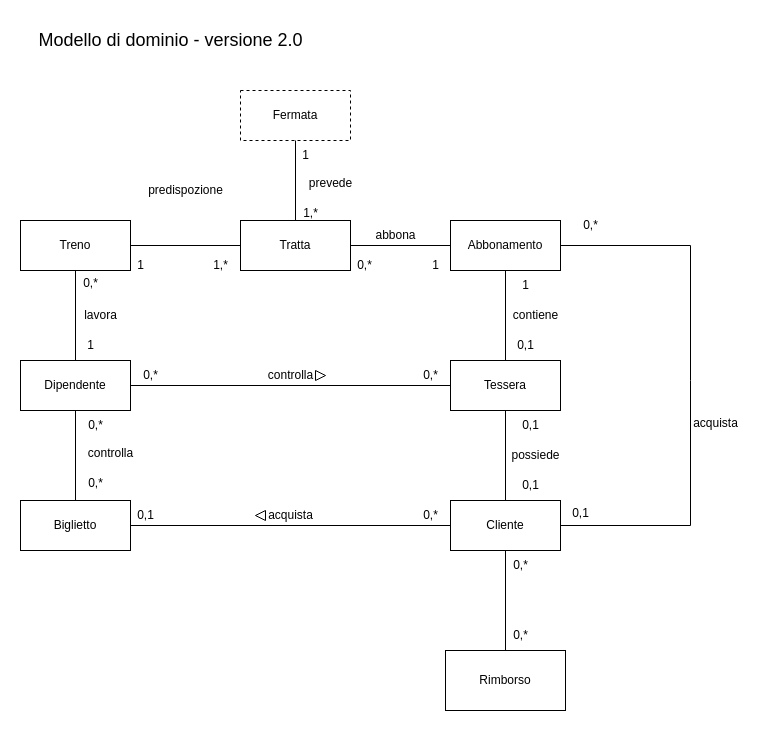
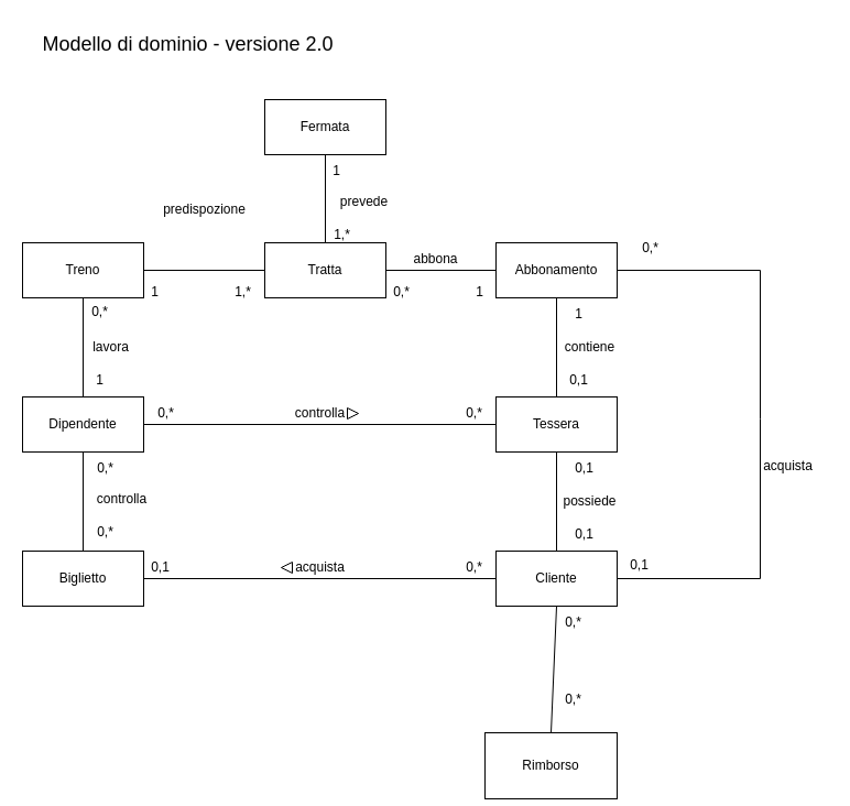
  <mxCell id="0" />
  <mxCell id="1" parent="0" />
  <mxCell id="2" value="Cliente" style="html=1;whiteSpace=wrap;" vertex="1" parent="1"><mxGeometry x="450" y="500" width="110" height="50" as="geometry" /></mxCell>
  <mxCell id="3" value="Dipendente" style="html=1;whiteSpace=wrap;" vertex="1" parent="1"><mxGeometry x="20" y="360" width="110" height="50" as="geometry" /></mxCell>
  <mxCell id="4" value="Tessera" style="html=1;whiteSpace=wrap;" vertex="1" parent="1"><mxGeometry x="450" y="360" width="110" height="50" as="geometry" /></mxCell>
  <mxCell id="5" value="Abbonamento" style="html=1;whiteSpace=wrap;" vertex="1" parent="1"><mxGeometry x="450" y="220" width="110" height="50" as="geometry" /></mxCell>
  <mxCell id="6" value="Biglietto" style="html=1;whiteSpace=wrap;" vertex="1" parent="1"><mxGeometry x="20" y="500" width="110" height="50" as="geometry" /></mxCell>
  <mxCell id="7" value="Tratta" style="html=1;whiteSpace=wrap;" vertex="1" parent="1"><mxGeometry x="240" y="220" width="110" height="50" as="geometry" /></mxCell>
- <mxCell id="8" value="Fermata" style="html=1;whiteSpace=wrap;dashed=1;" vertex="1" parent="1"><mxGeometry x="240" y="90" width="110" height="50" as="geometry" /></mxCell>
+ <mxCell id="8" value="Fermata" style="html=1;whiteSpace=wrap;" vertex="1" parent="1"><mxGeometry x="240" y="90" width="110" height="50" as="geometry" /></mxCell>
  <mxCell id="9" value="prevede" style="text;html=1;align=center;verticalAlign=middle;resizable=0;points=[];autosize=1;strokeColor=none;fillColor=none;" vertex="1" parent="1"><mxGeometry x="295" y="168" width="70" height="30" as="geometry" /></mxCell>
  <mxCell id="10" value="1,*" style="text;html=1;align=center;verticalAlign=middle;resizable=0;points=[];autosize=1;strokeColor=none;fillColor=none;" vertex="1" parent="1"><mxGeometry x="290" y="198" width="40" height="30" as="geometry" /></mxCell>
  <mxCell id="11" value="1" style="text;html=1;align=center;verticalAlign=middle;resizable=0;points=[];autosize=1;strokeColor=none;fillColor=none;" vertex="1" parent="1"><mxGeometry x="290" y="140" width="30" height="30" as="geometry" /></mxCell>
  <mxCell id="12" value="" style="endArrow=none;html=1;rounded=0;entryX=1;entryY=0.5;entryDx=0;entryDy=0;exitX=0;exitY=0.5;exitDx=0;exitDy=0;" edge="1" parent="1" source="5" target="7"><mxGeometry width="50" height="50" relative="1" as="geometry"><mxPoint x="350" y="370" as="sourcePoint" /><mxPoint x="400" y="320" as="targetPoint" /></mxGeometry></mxCell>
  <mxCell id="13" value="" style="endArrow=none;html=1;rounded=0;entryX=0.5;entryY=1;entryDx=0;entryDy=0;exitX=0.5;exitY=0;exitDx=0;exitDy=0;" edge="1" parent="1" source="4" target="5"><mxGeometry width="50" height="50" relative="1" as="geometry"><mxPoint x="350" y="370" as="sourcePoint" /><mxPoint x="400" y="320" as="targetPoint" /></mxGeometry></mxCell>
  <mxCell id="14" value="" style="endArrow=none;html=1;rounded=0;exitX=1;exitY=0.5;exitDx=0;exitDy=0;entryX=0;entryY=0.5;entryDx=0;entryDy=0;" edge="1" parent="1" source="3" target="4"><mxGeometry width="50" height="50" relative="1" as="geometry"><mxPoint x="350" y="370" as="sourcePoint" /><mxPoint x="290" y="365" as="targetPoint" /></mxGeometry></mxCell>
  <mxCell id="15" value="" style="endArrow=none;html=1;rounded=0;entryX=0.5;entryY=1;entryDx=0;entryDy=0;exitX=0.5;exitY=0;exitDx=0;exitDy=0;" edge="1" parent="1" source="2" target="4"><mxGeometry width="50" height="50" relative="1" as="geometry"><mxPoint x="350" y="370" as="sourcePoint" /><mxPoint x="400" y="320" as="targetPoint" /></mxGeometry></mxCell>
  <mxCell id="16" value="" style="endArrow=none;html=1;rounded=0;entryX=0.5;entryY=1;entryDx=0;entryDy=0;exitX=0.5;exitY=0;exitDx=0;exitDy=0;" edge="1" parent="1" source="6" target="3"><mxGeometry width="50" height="50" relative="1" as="geometry"><mxPoint x="350" y="370" as="sourcePoint" /><mxPoint x="400" y="320" as="targetPoint" /></mxGeometry></mxCell>
  <mxCell id="17" value="" style="endArrow=none;html=1;rounded=0;entryX=0;entryY=0.5;entryDx=0;entryDy=0;exitX=1;exitY=0.5;exitDx=0;exitDy=0;" edge="1" parent="1" source="6" target="2"><mxGeometry width="50" height="50" relative="1" as="geometry"><mxPoint x="350" y="370" as="sourcePoint" /><mxPoint x="400" y="320" as="targetPoint" /></mxGeometry></mxCell>
  <mxCell id="18" value="controlla" style="text;html=1;align=center;verticalAlign=middle;resizable=0;points=[];autosize=1;strokeColor=none;fillColor=none;" vertex="1" parent="1"><mxGeometry x="255" y="360" width="70" height="30" as="geometry" /></mxCell>
  <mxCell id="19" value="possiede" style="text;html=1;align=center;verticalAlign=middle;resizable=0;points=[];autosize=1;strokeColor=none;fillColor=none;" vertex="1" parent="1"><mxGeometry x="500" y="440" width="70" height="30" as="geometry" /></mxCell>
  <mxCell id="20" value="acquista" style="text;html=1;align=center;verticalAlign=middle;resizable=0;points=[];autosize=1;strokeColor=none;fillColor=none;" vertex="1" parent="1"><mxGeometry x="255" y="500" width="70" height="30" as="geometry" /></mxCell>
  <mxCell id="21" value="contiene" style="text;html=1;align=center;verticalAlign=middle;resizable=0;points=[];autosize=1;strokeColor=none;fillColor=none;" vertex="1" parent="1"><mxGeometry x="500" y="300" width="70" height="30" as="geometry" /></mxCell>
  <mxCell id="22" value="&lt;font style=&quot;font-size: 18px;&quot;&gt;Modello di dominio - versione 2.0&lt;/font&gt;" style="text;html=1;align=center;verticalAlign=middle;resizable=0;points=[];autosize=1;strokeColor=none;fillColor=none;" vertex="1" parent="1"><mxGeometry x="25" y="20" width="290" height="40" as="geometry" /></mxCell>
  <mxCell id="23" value="Treno" style="html=1;whiteSpace=wrap;" vertex="1" parent="1"><mxGeometry x="20" y="220" width="110" height="50" as="geometry" /></mxCell>
  <mxCell id="24" value="" style="endArrow=none;html=1;rounded=0;entryX=0.5;entryY=1;entryDx=0;entryDy=0;exitX=0.5;exitY=0;exitDx=0;exitDy=0;" edge="1" parent="1" source="3" target="23"><mxGeometry width="50" height="50" relative="1" as="geometry"><mxPoint x="360" y="360" as="sourcePoint" /><mxPoint x="410" y="310" as="targetPoint" /></mxGeometry></mxCell>
  <mxCell id="25" value="" style="endArrow=none;html=1;rounded=0;entryX=1;entryY=0.5;entryDx=0;entryDy=0;exitX=0;exitY=0.5;exitDx=0;exitDy=0;" edge="1" parent="1" source="7" target="23"><mxGeometry width="50" height="50" relative="1" as="geometry"><mxPoint x="360" y="360" as="sourcePoint" /><mxPoint x="410" y="310" as="targetPoint" /></mxGeometry></mxCell>
  <mxCell id="26" value="0,1" style="text;html=1;align=center;verticalAlign=middle;resizable=0;points=[];autosize=1;strokeColor=none;fillColor=none;" vertex="1" parent="1"><mxGeometry x="510" y="410" width="40" height="30" as="geometry" /></mxCell>
  <mxCell id="27" value="0,1" style="text;html=1;align=center;verticalAlign=middle;resizable=0;points=[];autosize=1;strokeColor=none;fillColor=none;" vertex="1" parent="1"><mxGeometry x="510" y="470" width="40" height="30" as="geometry" /></mxCell>
  <mxCell id="28" value="0,1" style="text;html=1;align=center;verticalAlign=middle;resizable=0;points=[];autosize=1;strokeColor=none;fillColor=none;" vertex="1" parent="1"><mxGeometry x="505" y="330" width="40" height="30" as="geometry" /></mxCell>
  <mxCell id="29" value="1" style="text;html=1;align=center;verticalAlign=middle;resizable=0;points=[];autosize=1;strokeColor=none;fillColor=none;" vertex="1" parent="1"><mxGeometry x="510" y="270" width="30" height="30" as="geometry" /></mxCell>
  <mxCell id="30" value="" style="triangle;whiteSpace=wrap;html=1;" vertex="1" parent="1"><mxGeometry x="315" y="370" width="10" height="10" as="geometry" /></mxCell>
  <mxCell id="31" value="controlla" style="text;html=1;align=center;verticalAlign=middle;resizable=0;points=[];autosize=1;strokeColor=none;fillColor=none;" vertex="1" parent="1"><mxGeometry x="75" y="438" width="70" height="30" as="geometry" /></mxCell>
  <mxCell id="32" value="lavora" style="text;html=1;align=center;verticalAlign=middle;resizable=0;points=[];autosize=1;strokeColor=none;fillColor=none;" vertex="1" parent="1"><mxGeometry x="70" y="300" width="60" height="30" as="geometry" /></mxCell>
  <mxCell id="33" value="predispozione" style="text;html=1;align=center;verticalAlign=middle;resizable=0;points=[];autosize=1;strokeColor=none;fillColor=none;" vertex="1" parent="1"><mxGeometry x="135" y="175" width="100" height="30" as="geometry" /></mxCell>
  <mxCell id="34" value="0,*" style="text;html=1;align=center;verticalAlign=middle;resizable=0;points=[];autosize=1;strokeColor=none;fillColor=none;" vertex="1" parent="1"><mxGeometry x="410" y="360" width="40" height="30" as="geometry" /></mxCell>
  <mxCell id="35" value="0,*" style="text;html=1;align=center;verticalAlign=middle;resizable=0;points=[];autosize=1;strokeColor=none;fillColor=none;" vertex="1" parent="1"><mxGeometry x="130" y="360" width="40" height="30" as="geometry" /></mxCell>
  <mxCell id="36" value="0,*" style="text;html=1;align=center;verticalAlign=middle;resizable=0;points=[];autosize=1;strokeColor=none;fillColor=none;" vertex="1" parent="1"><mxGeometry x="75" y="410" width="40" height="30" as="geometry" /></mxCell>
  <mxCell id="37" value="0,*" style="text;html=1;align=center;verticalAlign=middle;resizable=0;points=[];autosize=1;strokeColor=none;fillColor=none;" vertex="1" parent="1"><mxGeometry x="75" y="468" width="40" height="30" as="geometry" /></mxCell>
  <mxCell id="38" value="" style="endArrow=none;html=1;rounded=0;entryX=0.5;entryY=1;entryDx=0;entryDy=0;exitX=0.5;exitY=0;exitDx=0;exitDy=0;" edge="1" parent="1" source="7" target="8"><mxGeometry width="50" height="50" relative="1" as="geometry"><mxPoint x="310" y="360" as="sourcePoint" /><mxPoint x="360" y="310" as="targetPoint" /></mxGeometry></mxCell>
  <mxCell id="39" value="0,*" style="text;html=1;align=center;verticalAlign=middle;resizable=0;points=[];autosize=1;strokeColor=none;fillColor=none;" vertex="1" parent="1"><mxGeometry x="410" y="500" width="40" height="30" as="geometry" /></mxCell>
  <mxCell id="40" value="" style="triangle;whiteSpace=wrap;html=1;rotation=-180;" vertex="1" parent="1"><mxGeometry x="255" y="510" width="10" height="10" as="geometry" /></mxCell>
  <mxCell id="41" value="0,1" style="text;html=1;align=center;verticalAlign=middle;resizable=0;points=[];autosize=1;strokeColor=none;fillColor=none;" vertex="1" parent="1"><mxGeometry x="125" y="500" width="40" height="30" as="geometry" /></mxCell>
- <mxCell id="42" value="Rimborso" style="rounded=0;whiteSpace=wrap;html=1;" vertex="1" parent="1"><mxGeometry x="445" y="650" width="120" height="60" as="geometry" /></mxCell>
+ <mxCell id="42" value="Rimborso" style="rounded=0;whiteSpace=wrap;html=1;" vertex="1" parent="1"><mxGeometry x="440" y="665" width="120" height="60" as="geometry" /></mxCell>
  <mxCell id="43" value="" style="endArrow=none;html=1;rounded=0;entryX=0.5;entryY=1;entryDx=0;entryDy=0;exitX=0.5;exitY=0;exitDx=0;exitDy=0;" edge="1" parent="1" source="42" target="2"><mxGeometry width="50" height="50" relative="1" as="geometry"><mxPoint x="390" y="500" as="sourcePoint" /><mxPoint x="440" y="450" as="targetPoint" /></mxGeometry></mxCell>
  <mxCell id="44" value="0,*" style="text;html=1;align=center;verticalAlign=middle;resizable=0;points=[];autosize=1;strokeColor=none;fillColor=none;" vertex="1" parent="1"><mxGeometry x="500" y="550" width="40" height="30" as="geometry" /></mxCell>
  <mxCell id="45" value="0,*" style="text;html=1;align=center;verticalAlign=middle;resizable=0;points=[];autosize=1;strokeColor=none;fillColor=none;" vertex="1" parent="1"><mxGeometry x="500" y="620" width="40" height="30" as="geometry" /></mxCell>
  <mxCell id="46" value="" style="endArrow=none;html=1;rounded=0;entryX=1;entryY=0.5;entryDx=0;entryDy=0;exitX=1;exitY=0.5;exitDx=0;exitDy=0;" edge="1" parent="1" source="5" target="2"><mxGeometry width="50" height="50" relative="1" as="geometry"><mxPoint x="664.84" y="250" as="sourcePoint" /><mxPoint x="660" y="530" as="targetPoint" /><Array as="points"><mxPoint x="690" y="245" /><mxPoint x="690" y="380" /><mxPoint x="690" y="525" /></Array></mxGeometry></mxCell>
  <mxCell id="47" value="acquista" style="text;html=1;align=center;verticalAlign=middle;resizable=0;points=[];autosize=1;strokeColor=none;fillColor=none;" vertex="1" parent="1"><mxGeometry x="680" y="408" width="70" height="30" as="geometry" /></mxCell>
  <mxCell id="48" value="1" style="text;html=1;align=center;verticalAlign=middle;resizable=0;points=[];autosize=1;strokeColor=none;fillColor=none;" vertex="1" parent="1"><mxGeometry x="75" y="330" width="30" height="30" as="geometry" /></mxCell>
  <mxCell id="49" value="0,*" style="text;html=1;align=center;verticalAlign=middle;resizable=0;points=[];autosize=1;strokeColor=none;fillColor=none;" vertex="1" parent="1"><mxGeometry x="70" y="268" width="40" height="30" as="geometry" /></mxCell>
  <mxCell id="50" value="1,*" style="text;html=1;align=center;verticalAlign=middle;resizable=0;points=[];autosize=1;strokeColor=none;fillColor=none;" vertex="1" parent="1"><mxGeometry x="200" y="250" width="40" height="30" as="geometry" /></mxCell>
  <mxCell id="51" value="1" style="text;html=1;align=center;verticalAlign=middle;resizable=0;points=[];autosize=1;strokeColor=none;fillColor=none;" vertex="1" parent="1"><mxGeometry x="125" y="250" width="30" height="30" as="geometry" /></mxCell>
  <mxCell id="52" value="abbona" style="text;html=1;align=center;verticalAlign=middle;resizable=0;points=[];autosize=1;strokeColor=none;fillColor=none;" vertex="1" parent="1"><mxGeometry x="365" y="220" width="60" height="30" as="geometry" /></mxCell>
  <mxCell id="53" value="0,*" style="text;html=1;align=center;verticalAlign=middle;resizable=0;points=[];autosize=1;strokeColor=none;fillColor=none;" vertex="1" parent="1"><mxGeometry x="344" y="250" width="40" height="30" as="geometry" /></mxCell>
  <mxCell id="54" value="1" style="text;html=1;align=center;verticalAlign=middle;resizable=0;points=[];autosize=1;strokeColor=none;fillColor=none;" vertex="1" parent="1"><mxGeometry x="420" y="250" width="30" height="30" as="geometry" /></mxCell>
  <mxCell id="55" value="0,1" style="text;html=1;align=center;verticalAlign=middle;resizable=0;points=[];autosize=1;strokeColor=none;fillColor=none;" vertex="1" parent="1"><mxGeometry x="560" y="498" width="40" height="30" as="geometry" /></mxCell>
  <mxCell id="56" value="0,*" style="text;html=1;align=center;verticalAlign=middle;resizable=0;points=[];autosize=1;strokeColor=none;fillColor=none;" vertex="1" parent="1"><mxGeometry x="570" y="210" width="40" height="30" as="geometry" /></mxCell>
